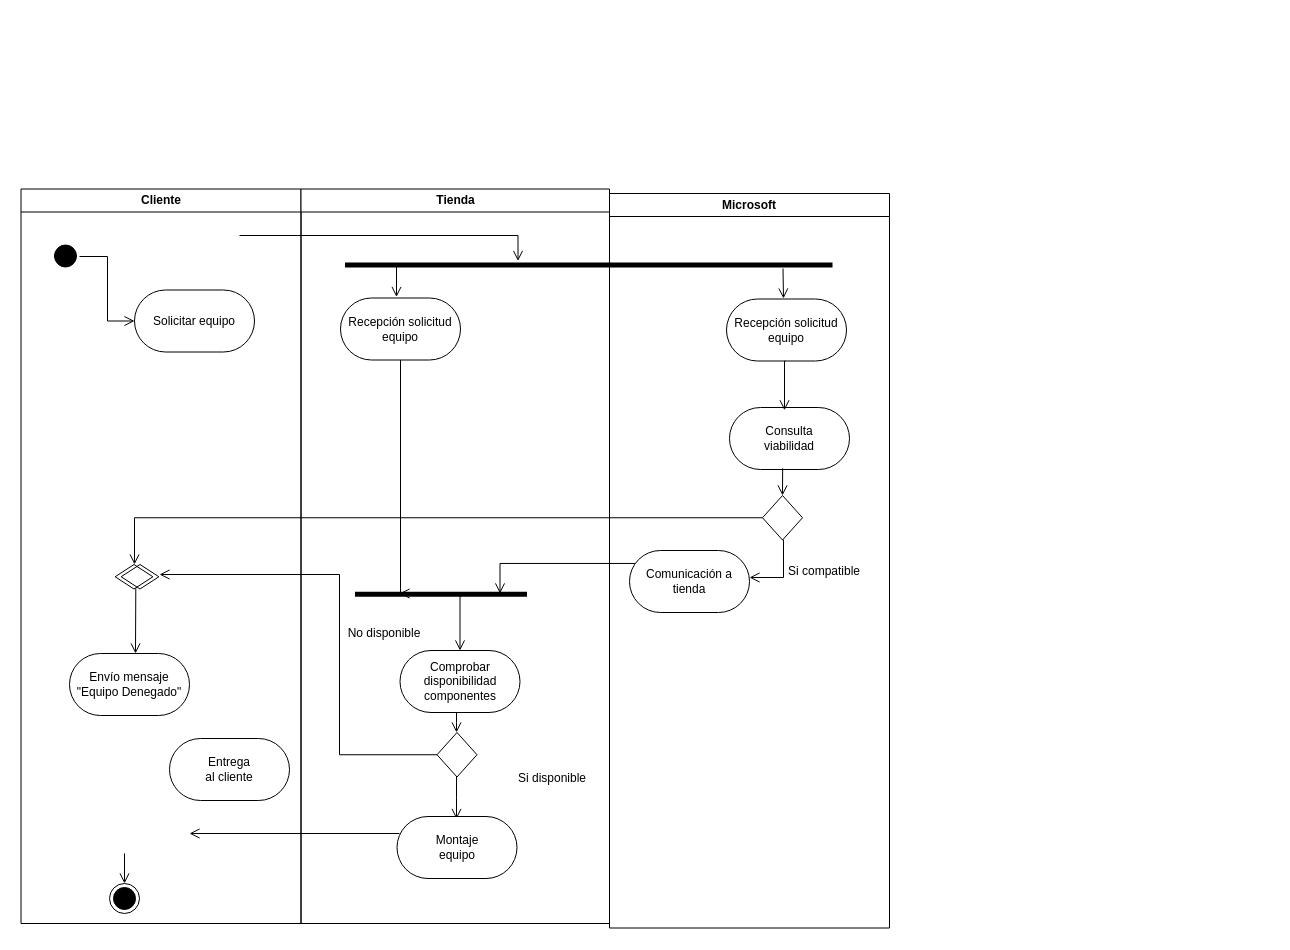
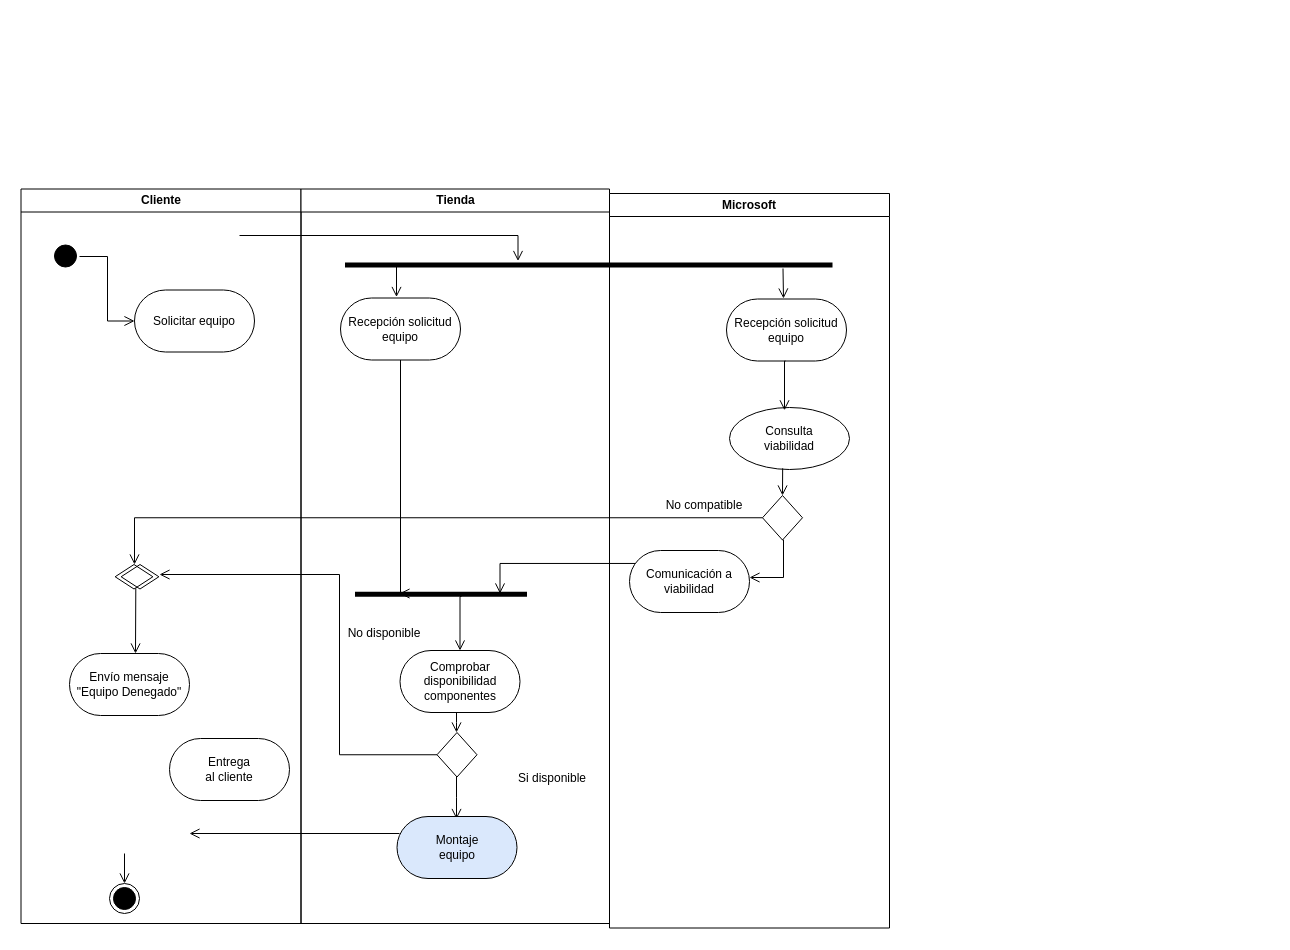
  <mxCell id="0" />
  <mxCell id="1" parent="0" />
  <mxCell id="2" value="Cliente" style="swimlane;whiteSpace=wrap" parent="1" vertex="1"><mxGeometry x="20.5" y="188.5" width="280" height="734.5" as="geometry" /></mxCell>
  <mxCell id="3" value="Solicitar equipo" style="rounded=1;whiteSpace=wrap;html=1;arcSize=50;" vertex="1" parent="2"><mxGeometry x="113.5" y="101" width="120" height="62" as="geometry" /></mxCell>
  <mxCell id="4" value="" style="edgeStyle=elbowEdgeStyle;elbow=horizontal;verticalAlign=bottom;endArrow=open;endSize=8;endFill=1;rounded=0" edge="1" parent="2"><mxGeometry x="290" y="19" as="geometry"><mxPoint x="496.5" y="72" as="targetPoint" /><mxPoint x="218.5" y="46.5" as="sourcePoint" /><Array as="points"><mxPoint x="497" y="52" /></Array></mxGeometry></mxCell>
  <mxCell id="5" value="" style="ellipse;shape=endState;fillColor=#000000;" parent="2" vertex="1"><mxGeometry x="88.5" y="694.5" width="30" height="30" as="geometry" /></mxCell>
  <mxCell id="6" value="Envío mensaje &quot;Equipo Denegado&quot;" style="rounded=1;whiteSpace=wrap;html=1;arcSize=50;" vertex="1" parent="2"><mxGeometry x="48.5" y="464.5" width="120" height="62" as="geometry" /></mxCell>
  <mxCell id="7" value="" style="rhombus;whiteSpace=wrap;html=1;strokeColor=#000000;fillColor=none;" vertex="1" parent="2"><mxGeometry x="94.13" y="375.5" width="37.75" height="24.5" as="geometry" /></mxCell>
  <mxCell id="8" value="&lt;div&gt;Entrega &lt;br&gt;&lt;/div&gt;&lt;div&gt;al cliente&lt;/div&gt;" style="rounded=1;whiteSpace=wrap;html=1;arcSize=50;" vertex="1" parent="2"><mxGeometry x="148.5" y="549.5" width="120" height="62" as="geometry" /></mxCell>
  <mxCell id="9" value="" style="edgeStyle=elbowEdgeStyle;elbow=horizontal;verticalAlign=bottom;endArrow=open;endSize=8;endFill=1;rounded=0;" edge="1" parent="2"><mxGeometry x="37" y="245.5" as="geometry"><mxPoint x="103" y="694.5" as="targetPoint" /><mxPoint x="103.5" y="664.5" as="sourcePoint" /><Array as="points" /></mxGeometry></mxCell>
  <mxCell id="10" value="" style="ellipse;shape=startState;fillColor=#000000;" parent="2" vertex="1"><mxGeometry x="29.5" y="52" width="30" height="30" as="geometry" /></mxCell>
  <mxCell id="11" value="Tienda" style="swimlane;whiteSpace=wrap" parent="1" vertex="1"><mxGeometry x="300.5" y="188.5" width="308.5" height="734.5" as="geometry" /></mxCell>
  <mxCell id="12" value="" style="html=1;points=[];perimeter=orthogonalPerimeter;fillColor=#000000;strokeColor=none;rotation=90;" vertex="1" parent="11"><mxGeometry x="285.25" y="-167.75" width="5" height="487.5" as="geometry" /></mxCell>
  <mxCell id="13" value="" style="edgeStyle=elbowEdgeStyle;elbow=horizontal;verticalAlign=bottom;endArrow=open;endSize=8;endFill=1;rounded=0" edge="1" parent="11"><mxGeometry x="240" y="41" as="geometry"><mxPoint x="95.5" y="108" as="targetPoint" /><mxPoint x="95.5" y="78" as="sourcePoint" /></mxGeometry></mxCell>
  <mxCell id="14" value="Comprobar disponibilidad componentes" style="rounded=1;whiteSpace=wrap;html=1;arcSize=50;" vertex="1" parent="11"><mxGeometry x="99" y="461.5" width="120" height="62" as="geometry" /></mxCell>
  <mxCell id="15" value="" style="rhombus;whiteSpace=wrap;html=1;strokeColor=#000000;" vertex="1" parent="11"><mxGeometry x="136" y="543.5" width="40" height="44.5" as="geometry" /></mxCell>
  <mxCell id="16" value="" style="edgeStyle=elbowEdgeStyle;elbow=horizontal;verticalAlign=bottom;endArrow=open;endSize=8;endFill=1;rounded=0" edge="1" parent="11"><mxGeometry x="-1204.5" y="279" as="geometry"><mxPoint x="155.5" y="543.5" as="targetPoint" /><mxPoint x="155.5" y="523.5" as="sourcePoint" /></mxGeometry></mxCell>
  <mxCell id="17" value="" style="edgeStyle=elbowEdgeStyle;elbow=horizontal;verticalAlign=bottom;endArrow=open;endSize=8;endFill=1;rounded=0;" edge="1" parent="11"><mxGeometry x="-1342.5" y="176" as="geometry"><mxPoint x="155.5" y="630" as="targetPoint" /><mxPoint x="155.5" y="587.5" as="sourcePoint" /></mxGeometry></mxCell>
- <mxCell id="18" value="&lt;div&gt;Montaje&lt;/div&gt;&lt;div&gt;equipo&lt;/div&gt;" style="rounded=1;whiteSpace=wrap;html=1;arcSize=50;" vertex="1" parent="11"><mxGeometry x="96" y="627.5" width="120" height="62" as="geometry" /></mxCell>
+ <mxCell id="18" value="&lt;div&gt;Montaje&lt;/div&gt;&lt;div&gt;equipo&lt;/div&gt;" style="rounded=1;whiteSpace=wrap;html=1;arcSize=50;fillColor=#dae8fc;" vertex="1" parent="11"><mxGeometry x="96" y="627.5" width="120" height="62" as="geometry" /></mxCell>
  <mxCell id="19" value="" style="edgeStyle=elbowEdgeStyle;elbow=horizontal;verticalAlign=bottom;endArrow=open;endSize=8;endFill=1;rounded=0;" edge="1" parent="11"><mxGeometry x="-1419.5" y="225.75" as="geometry"><mxPoint x="-111.5" y="644.5" as="targetPoint" /><mxPoint x="98.5" y="644.5" as="sourcePoint" /><Array as="points"><mxPoint x="39" y="655" /></Array></mxGeometry></mxCell>
  <mxCell id="20" value="Si disponible" style="text;html=1;strokeColor=none;fillColor=none;align=center;verticalAlign=middle;whiteSpace=wrap;rounded=0;" vertex="1" parent="11"><mxGeometry x="206.5" y="579.5" width="90" height="20" as="geometry" /></mxCell>
  <mxCell id="21" value="No disponible" style="text;html=1;strokeColor=none;fillColor=none;align=center;verticalAlign=middle;whiteSpace=wrap;rounded=0;" vertex="1" parent="11"><mxGeometry x="38.5" y="434.5" width="90" height="20" as="geometry" /></mxCell>
  <mxCell id="22" value="" style="edgeStyle=elbowEdgeStyle;elbow=horizontal;verticalAlign=bottom;endArrow=open;endSize=8;endFill=1;rounded=0;exitX=0.5;exitY=1;exitDx=0;exitDy=0;" edge="1" parent="11" source="34"><mxGeometry x="-918" y="-201.5" as="geometry"><mxPoint x="98.5" y="404.5" as="targetPoint" /><mxPoint x="98.5" y="174.5" as="sourcePoint" /></mxGeometry></mxCell>
  <mxCell id="23" value="" style="html=1;points=[];perimeter=orthogonalPerimeter;fillColor=#000000;strokeColor=none;rotation=90;" vertex="1" parent="11"><mxGeometry x="137.5" y="319.25" width="5" height="172" as="geometry" /></mxCell>
  <mxCell id="24" value="" style="edgeStyle=elbowEdgeStyle;elbow=horizontal;verticalAlign=bottom;endArrow=open;endSize=8;endFill=1;rounded=0;entryX=0.5;entryY=0;entryDx=0;entryDy=0;exitX=0.95;exitY=0.381;exitDx=0;exitDy=0;exitPerimeter=0;" edge="1" parent="11" source="23" target="14"><mxGeometry x="-816.48" y="-131.5" as="geometry"><mxPoint x="258.5" y="244.5" as="targetPoint" /><mxPoint x="200.02" y="244.5" as="sourcePoint" /><Array as="points"><mxPoint x="159" y="345" /></Array></mxGeometry></mxCell>
  <mxCell id="25" value="Microsoft" style="swimlane;whiteSpace=wrap" parent="1" vertex="1"><mxGeometry x="609" y="193" width="280" height="734.5" as="geometry" /></mxCell>
  <mxCell id="26" value="" style="edgeStyle=elbowEdgeStyle;elbow=horizontal;verticalAlign=bottom;endArrow=open;endSize=8;endFill=1;rounded=0" edge="1" parent="25"><mxGeometry x="-126.5" y="-90" as="geometry"><mxPoint x="173.5" y="105" as="targetPoint" /><mxPoint x="173.5" y="75" as="sourcePoint" /><Array as="points"><mxPoint x="174" y="91" /></Array></mxGeometry></mxCell>
- <mxCell id="27" value="&lt;div&gt;Consulta &lt;br&gt;&lt;/div&gt;&lt;div&gt;viabilidad&lt;/div&gt;" style="rounded=1;whiteSpace=wrap;html=1;arcSize=50;" vertex="1" parent="25"><mxGeometry x="120" y="214" width="120" height="62" as="geometry" /></mxCell>
+ <mxCell id="27" value="&lt;div&gt;Consulta &lt;br&gt;&lt;/div&gt;&lt;div&gt;viabilidad&lt;/div&gt;" style="ellipse;whiteSpace=wrap;html=1;arcSize=50;" vertex="1" parent="25"><mxGeometry x="120" y="214" width="120" height="62" as="geometry" /></mxCell>
  <mxCell id="28" value="" style="rhombus;whiteSpace=wrap;html=1;strokeColor=#000000;" vertex="1" parent="25"><mxGeometry x="153" y="302" width="40" height="44.5" as="geometry" /></mxCell>
  <mxCell id="29" value="" style="edgeStyle=elbowEdgeStyle;elbow=horizontal;verticalAlign=bottom;endArrow=open;endSize=8;endFill=1;rounded=0;exitX=0.443;exitY=0.981;exitDx=0;exitDy=0;exitPerimeter=0;" edge="1" parent="25" source="27"><mxGeometry x="-397.5" y="73" as="geometry"><mxPoint x="172.5" y="302" as="targetPoint" /><mxPoint x="172.5" y="282" as="sourcePoint" /></mxGeometry></mxCell>
- <mxCell id="30" value="Si compatible" style="text;html=1;strokeColor=none;fillColor=none;align=center;verticalAlign=middle;whiteSpace=wrap;rounded=0;" vertex="1" parent="25"><mxGeometry x="170" y="367.5" width="90" height="20" as="geometry" /></mxCell>
- <mxCell id="32" value="Comunicación a tienda" style="rounded=1;whiteSpace=wrap;html=1;arcSize=50;" vertex="1" parent="25"><mxGeometry x="20" y="357" width="120" height="62" as="geometry" /></mxCell>
+ <mxCell id="31" value="No compatible" style="text;html=1;strokeColor=none;fillColor=none;align=center;verticalAlign=middle;whiteSpace=wrap;rounded=0;" vertex="1" parent="25"><mxGeometry x="50" y="302" width="90" height="20" as="geometry" /></mxCell>
+ <mxCell id="32" value="Comunicación a viabilidad" style="rounded=1;whiteSpace=wrap;html=1;arcSize=50;" vertex="1" parent="25"><mxGeometry x="20" y="357" width="120" height="62" as="geometry" /></mxCell>
  <mxCell id="33" value="" style="edgeStyle=elbowEdgeStyle;elbow=horizontal;verticalAlign=bottom;endArrow=open;endSize=8;endFill=1;rounded=0" parent="1" target="3" edge="1"><mxGeometry x="301.5" y="75.5" as="geometry"><mxPoint x="136" y="298.5" as="targetPoint" /><mxPoint x="79" y="256" as="sourcePoint" /></mxGeometry></mxCell>
  <mxCell id="34" value="Recepción solicitud equipo" style="rounded=1;whiteSpace=wrap;html=1;arcSize=50;" vertex="1" parent="1"><mxGeometry x="340" y="297.5" width="120" height="62" as="geometry" /></mxCell>
  <mxCell id="35" value="Recepción solicitud equipo" style="rounded=1;whiteSpace=wrap;html=1;arcSize=50;" vertex="1" parent="1"><mxGeometry x="726" y="298.5" width="120" height="62" as="geometry" /></mxCell>
  <mxCell id="36" value="" style="edgeStyle=elbowEdgeStyle;elbow=horizontal;verticalAlign=bottom;endArrow=open;endSize=8;endFill=1;rounded=0;entryX=0.454;entryY=0.046;entryDx=0;entryDy=0;entryPerimeter=0;" edge="1" parent="1" target="27"><mxGeometry x="-50.5" y="-168.5" as="geometry"><mxPoint x="785" y="403" as="targetPoint" /><mxPoint x="785" y="360.5" as="sourcePoint" /></mxGeometry></mxCell>
  <mxCell id="37" value="" style="edgeStyle=elbowEdgeStyle;elbow=horizontal;verticalAlign=bottom;endArrow=open;endSize=8;endFill=1;rounded=0;exitX=0.5;exitY=1;exitDx=0;exitDy=0;" edge="1" parent="1" source="28"><mxGeometry x="835.5" y="260.5" as="geometry"><mxPoint x="749" y="577" as="targetPoint" /><mxPoint x="783" y="546" as="sourcePoint" /><Array as="points"><mxPoint x="783" y="577" /><mxPoint x="1268" y="719" /></Array></mxGeometry></mxCell>
  <mxCell id="38" value="" style="rhombus;whiteSpace=wrap;html=1;strokeColor=#000000;fillColor=none;" vertex="1" parent="1"><mxGeometry x="120.63" y="564" width="37.75" height="24.5" as="geometry" /></mxCell>
  <mxCell id="39" value="" style="edgeStyle=elbowEdgeStyle;elbow=horizontal;verticalAlign=bottom;endArrow=open;endSize=8;endFill=1;rounded=0;exitX=0.389;exitY=0.966;exitDx=0;exitDy=0;exitPerimeter=0;" edge="1" parent="1" source="38" target="6"><mxGeometry x="250" y="51" as="geometry"><mxPoint x="406" y="306.5" as="targetPoint" /><mxPoint x="406" y="276.5" as="sourcePoint" /><Array as="points" /></mxGeometry></mxCell>
  <mxCell id="40" value="" style="edgeStyle=elbowEdgeStyle;elbow=horizontal;verticalAlign=bottom;endArrow=open;endSize=8;endFill=1;rounded=0;exitX=0;exitY=0.5;exitDx=0;exitDy=0;" edge="1" parent="1" source="15"><mxGeometry x="487" y="458.75" as="geometry"><mxPoint x="159" y="574" as="targetPoint" /><mxPoint x="469" y="753" as="sourcePoint" /><Array as="points"><mxPoint x="339" y="663" /><mxPoint x="919.5" y="917.25" /></Array></mxGeometry></mxCell>
  <mxCell id="41" value="" style="edgeStyle=elbowEdgeStyle;elbow=horizontal;verticalAlign=bottom;endArrow=open;endSize=8;endFill=1;rounded=0;exitX=0.046;exitY=0.209;exitDx=0;exitDy=0;exitPerimeter=0;" edge="1" parent="1" source="32"><mxGeometry x="811.5" y="260.5" as="geometry"><mxPoint x="500" y="593" as="targetPoint" /><mxPoint x="629" y="566" as="sourcePoint" /><Array as="points"><mxPoint x="499.5" y="593.5" /></Array></mxGeometry></mxCell>
  <mxCell id="42" value="" style="edgeStyle=elbowEdgeStyle;elbow=horizontal;verticalAlign=bottom;endArrow=open;endSize=8;endFill=1;rounded=0;entryX=0.5;entryY=0;entryDx=0;entryDy=0;exitX=0;exitY=0.5;exitDx=0;exitDy=0;" edge="1" parent="1" source="28" target="7"><mxGeometry x="333" y="227.5" as="geometry"><mxPoint x="560" y="469" as="targetPoint" /><mxPoint x="739" y="513" as="sourcePoint" /><Array as="points"><mxPoint x="134" y="517" /><mxPoint x="539" y="503" /><mxPoint x="449" y="484" /></Array></mxGeometry></mxCell>
